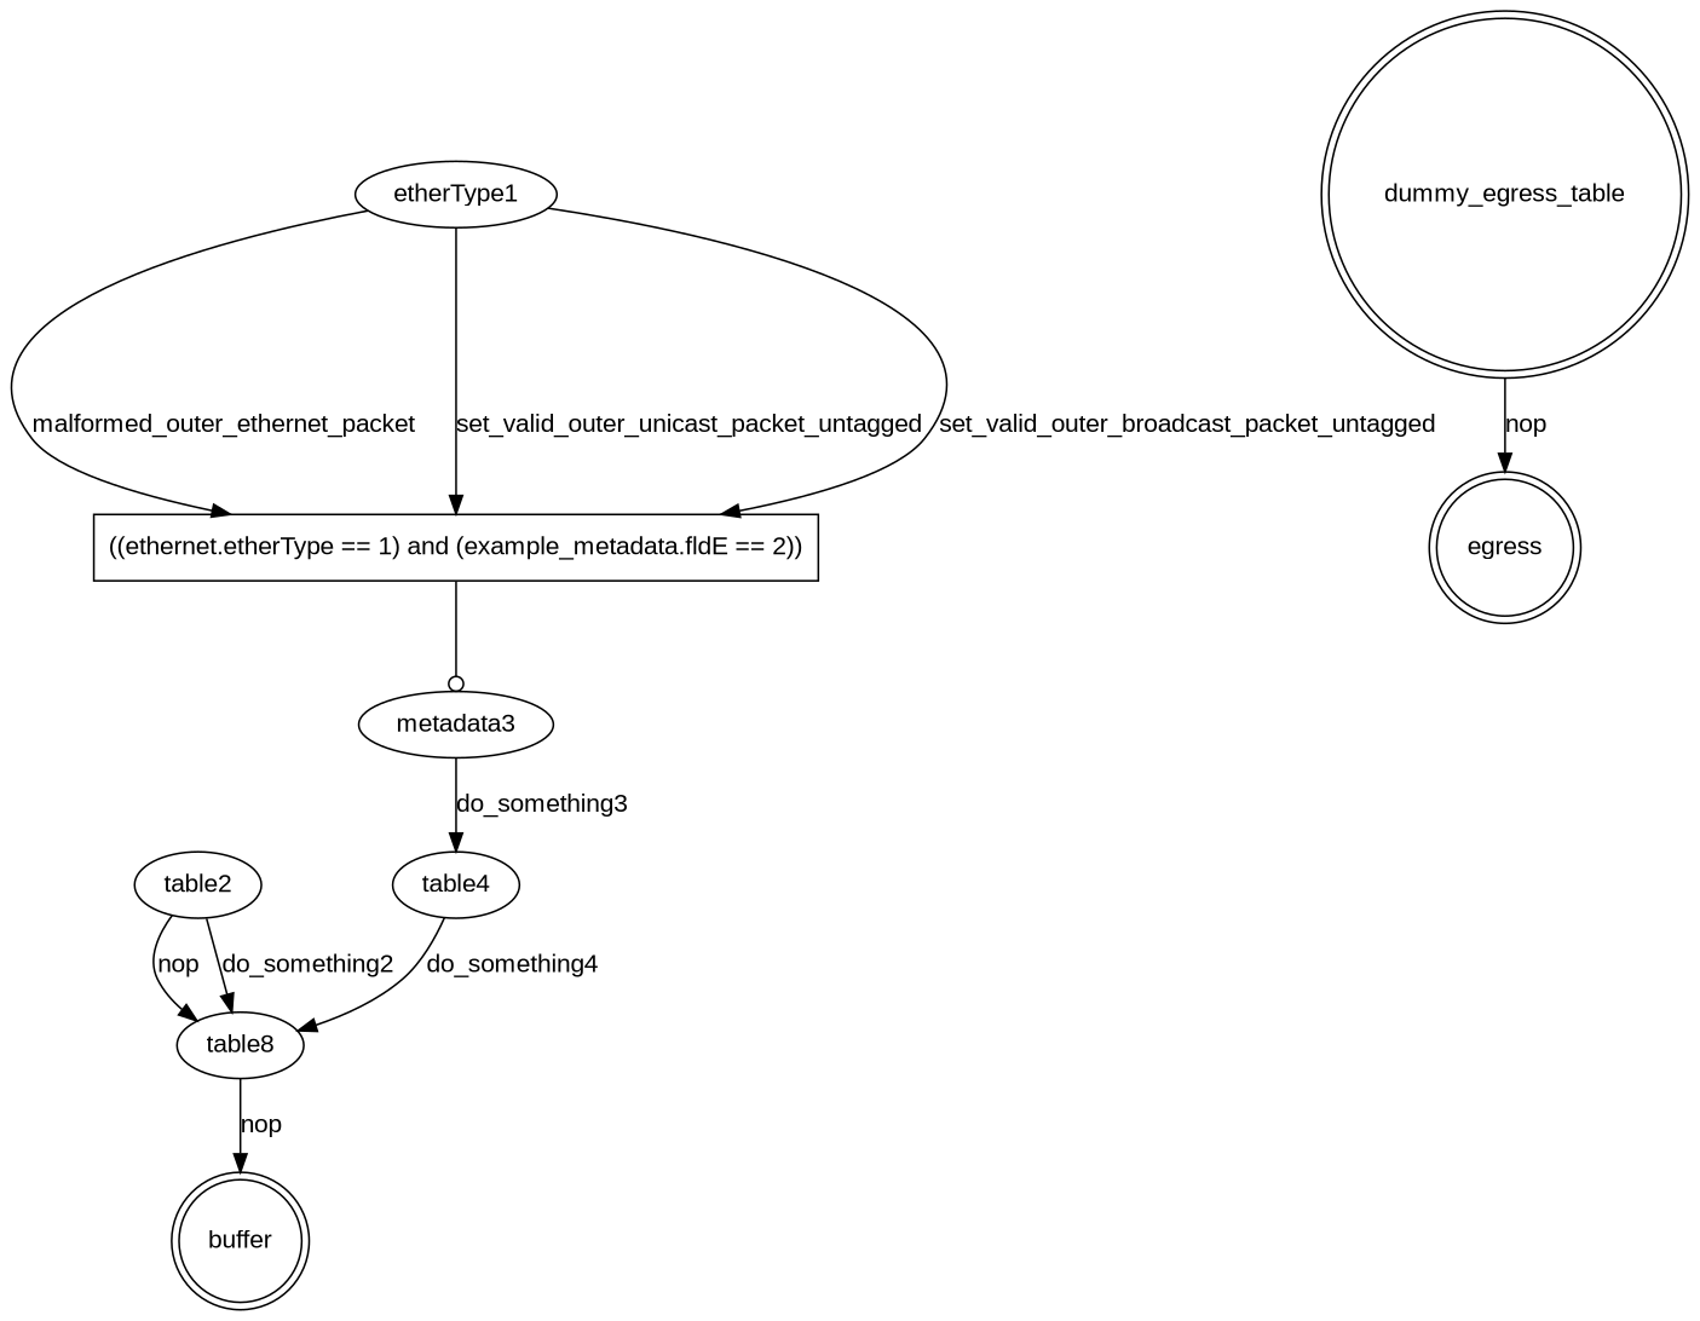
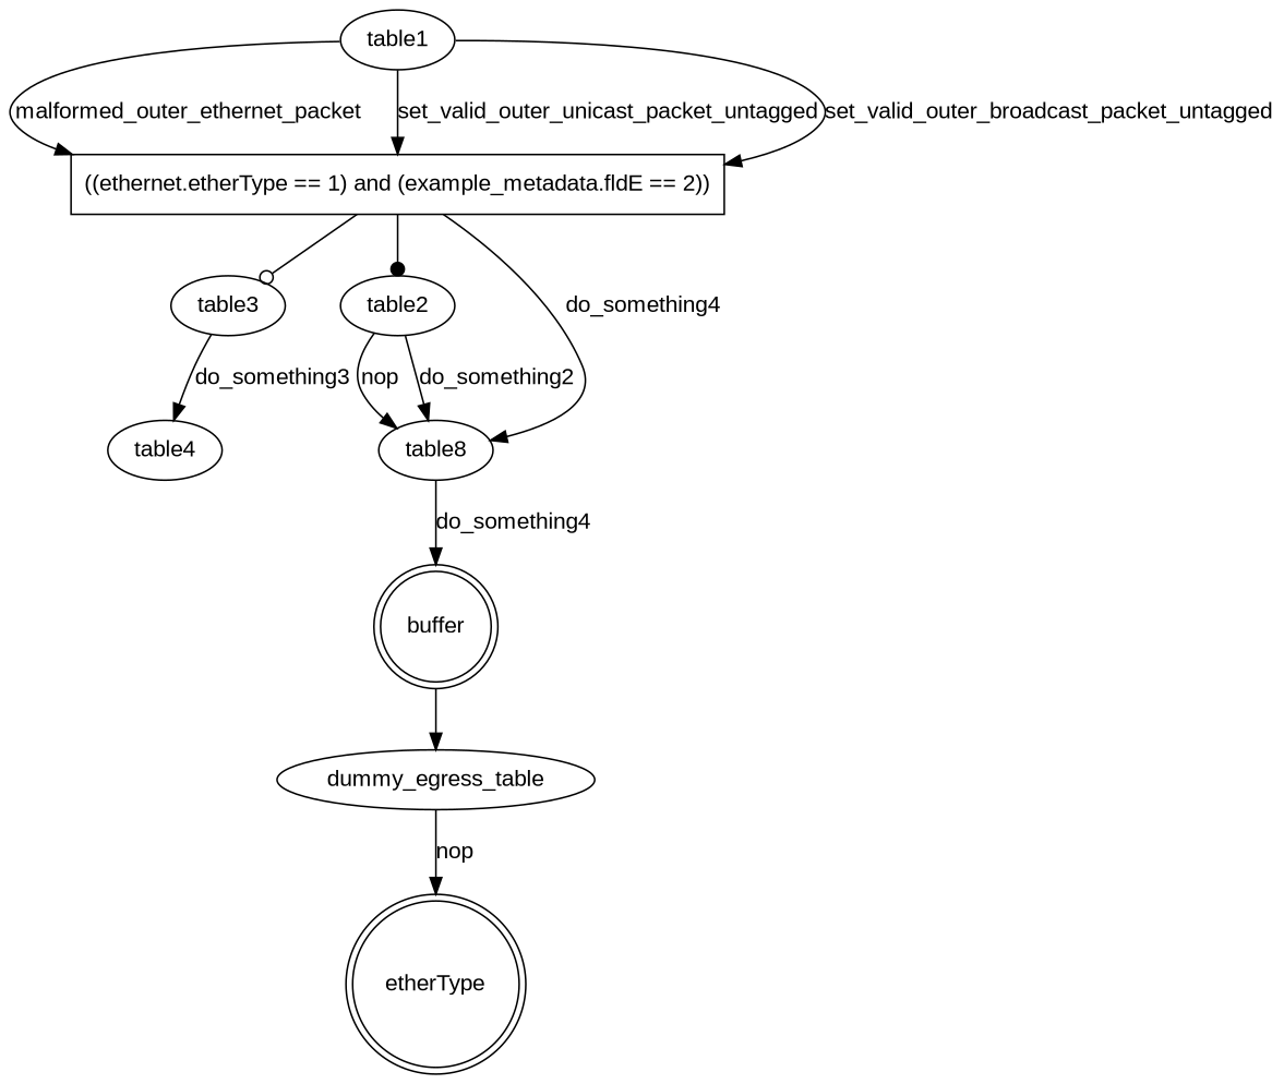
  digraph {
    fontname="Liberation Sans"
    node [fontname="Liberation Sans" shape=ellipse]
    edge [fontname="Liberation Sans" arrowhead=normal]
    buffer [shape=doublecircle]
-   dummy_egress_table [shape=doublecircle]
-   egress [shape=doublecircle]
+   dummy_egress_table
+   egress [shape=doublecircle label=etherType]
    n4 [label="((ethernet.etherType == 1) and (example_metadata.fldE == 2))" shape=box]
-   table1 [label=etherType1]
-   table3 [label=metadata3]
+   table1
+   table3
    table2
    table4
    n9 [label=table8]
+   buffer -> dummy_egress_table [arrowhead=""]
    dummy_egress_table -> egress [label=nop]
    n4 -> table3 [arrowhead=odot]
+   n4 -> table2 [arrowhead=dot]
    table1 -> n4 [label=malformed_outer_ethernet_packet]
    table1 -> n4 [label=set_valid_outer_unicast_packet_untagged]
    table1 -> n4 [label=set_valid_outer_broadcast_packet_untagged]
    table3 -> table4 [label=do_something3]
    table2 -> n9 [label=nop]
    table2 -> n9 [label=do_something2]
-   table4 -> n9 [label=do_something4]
-   n9 -> buffer [label=nop]
+   n4 -> n9 [label=do_something4]
+   n9 -> buffer [label=do_something4]
  }
